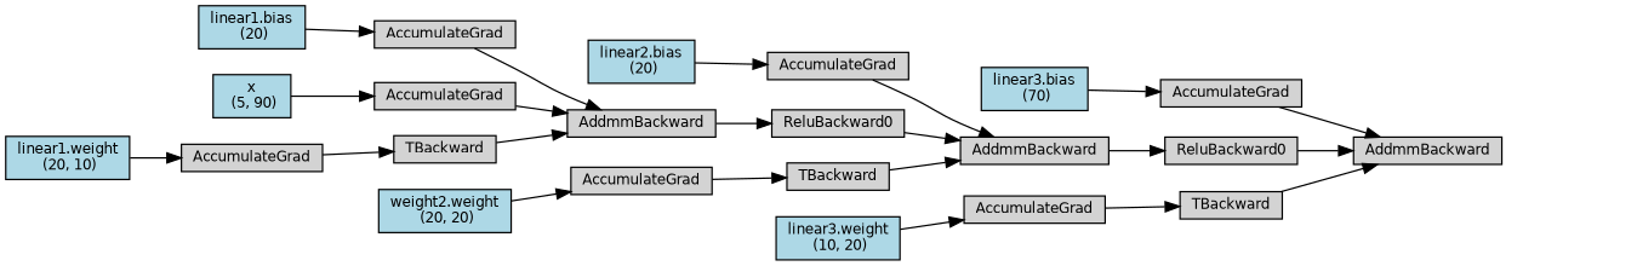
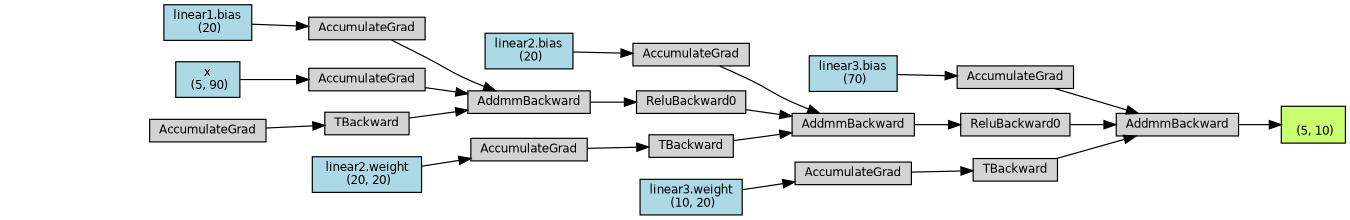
  digraph {
    fontname="DejaVu Sans"
    rankdir=LR
    node [align=left fontname="DejaVu Sans" fontsize=10 ranksep=0.1 shape=box style=filled]
    edge [fontname="DejaVu Sans"]
+   n1 [fillcolor=darkolivegreen1 height=0.2 label="\n (5, 10)"]
    n2 [height=0.2 label=AddmmBackward]
    n3 [height=0.2 label=AccumulateGrad]
    n4 [fillcolor=lightblue height=0.2 label="linear3.bias\n (70)"]
    n5 [height=0.2 label=ReluBackward0]
    n6 [height=0.2 label=AddmmBackward]
    n7 [height=0.2 label=AccumulateGrad]
    n8 [fillcolor=lightblue height=0.2 label="linear2.bias\n (20)"]
    n9 [height=0.2 label=ReluBackward0]
    n10 [height=0.2 label=AddmmBackward]
    n11 [height=0.2 label=AccumulateGrad]
    n12 [fillcolor=lightblue height=0.2 label="linear1.bias\n (20)"]
    n13 [height=0.2 label=AccumulateGrad]
    n14 [fillcolor=lightblue height=0.2 label="x\n (5, 90)"]
    n15 [height=0.2 label=TBackward]
    n16 [height=0.2 label=AccumulateGrad]
-   n17 [fillcolor=lightblue height=0.2 label="linear1.weight\n (20, 10)"]
    n18 [height=0.2 label=TBackward]
    n19 [height=0.2 label=AccumulateGrad]
-   n20 [fillcolor=lightblue height=0.2 label="weight2.weight\n (20, 20)"]
+   n20 [fillcolor=lightblue height=0.2 label="linear2.weight\n (20, 20)"]
    n21 [height=0.2 label=TBackward]
    n22 [height=0.2 label=AccumulateGrad]
    n23 [fillcolor=lightblue height=0.2 label="linear3.weight\n (10, 20)"]
+   n2 -> n1
    n3 -> n2
    n4 -> n3
    n5 -> n2
    n6 -> n5
    n7 -> n6
    n8 -> n7
    n9 -> n6
    n10 -> n9
    n11 -> n10
    n12 -> n11
    n13 -> n10
    n14 -> n13
    n15 -> n10
    n16 -> n15
-   n17 -> n16
    n18 -> n6
    n19 -> n18
    n20 -> n19
    n21 -> n2
    n22 -> n21
    n23 -> n22
  }
